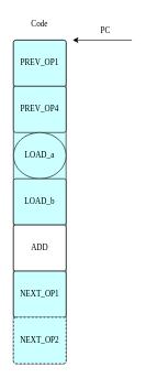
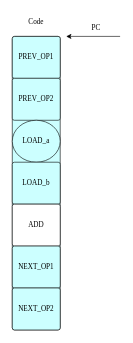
  <mxCell id="0" />
  <mxCell id="1" parent="0" />
  <mxCell id="2" value="" style="rounded=1;whiteSpace=wrap;html=1;arcSize=5;fontFamily=SF Mono;fillColor=#CCFFFF;" vertex="1" parent="1"><mxGeometry x="20" y="60" width="80" height="490" as="geometry" /></mxCell>
  <mxCell id="3" value="PREV_OP1" style="rounded=1;whiteSpace=wrap;html=1;arcSize=5;fontFamily=SF Mono;fillColor=#CCFFFF;" vertex="1" parent="1"><mxGeometry x="20" y="60" width="80" height="70" as="geometry" /></mxCell>
  <mxCell id="4" value="Code" style="text;html=1;strokeColor=none;fillColor=none;align=center;verticalAlign=middle;whiteSpace=wrap;rounded=0;fontFamily=SF Mono;" vertex="1" parent="1"><mxGeometry x="30" y="20" width="60" height="30" as="geometry" /></mxCell>
  <mxCell id="5" value="PC" style="text;html=1;strokeColor=none;fillColor=none;align=center;verticalAlign=middle;whiteSpace=wrap;rounded=0;fontFamily=SF Mono;" vertex="1" parent="1"><mxGeometry x="130" y="30" width="60" height="30" as="geometry" /></mxCell>
- <mxCell id="6" value="PREV_OP4" style="rounded=1;whiteSpace=wrap;html=1;arcSize=5;fontFamily=SF Mono;fillColor=#CCFFFF;" vertex="1" parent="1"><mxGeometry x="20" y="130" width="80" height="70" as="geometry" /></mxCell>
+ <mxCell id="6" value="PREV_OP2" style="rounded=1;whiteSpace=wrap;html=1;arcSize=5;fontFamily=SF Mono;fillColor=#CCFFFF;" vertex="1" parent="1"><mxGeometry x="20" y="130" width="80" height="70" as="geometry" /></mxCell>
  <mxCell id="7" value="LOAD_a" style="ellipse;whiteSpace=wrap;html=1;arcSize=5;fontFamily=SF Mono;fillColor=#CCFFFF;" vertex="1" parent="1"><mxGeometry x="20" y="200" width="80" height="70" as="geometry" /></mxCell>
  <mxCell id="8" value="LOAD_b" style="rounded=1;whiteSpace=wrap;html=1;arcSize=5;fontFamily=SF Mono;fillColor=#CCFFFF;" vertex="1" parent="1"><mxGeometry x="20" y="270" width="80" height="70" as="geometry" /></mxCell>
  <mxCell id="9" value="ADD" style="rounded=1;whiteSpace=wrap;html=1;arcSize=5;fontFamily=SF Mono;fillColor=#ffffff;" vertex="1" parent="1"><mxGeometry x="20" y="340" width="80" height="70" as="geometry" /></mxCell>
  <mxCell id="10" value="NEXT_OP1" style="rounded=1;whiteSpace=wrap;html=1;arcSize=5;fontFamily=SF Mono;fillColor=#CCFFFF;" vertex="1" parent="1"><mxGeometry x="20" y="410" width="80" height="70" as="geometry" /></mxCell>
- <mxCell id="11" value="NEXT_OP2" style="rounded=1;whiteSpace=wrap;html=1;arcSize=5;fontFamily=SF Mono;fillColor=#CCFFFF;dashed=1;" vertex="1" parent="1"><mxGeometry x="20" y="480" width="80" height="70" as="geometry" /></mxCell>
+ <mxCell id="11" value="NEXT_OP2" style="rounded=1;whiteSpace=wrap;html=1;arcSize=5;fontFamily=SF Mono;fillColor=#CCFFFF;" vertex="1" parent="1"><mxGeometry x="20" y="480" width="80" height="70" as="geometry" /></mxCell>
  <mxCell id="12" value="" style="endArrow=classic;html=1;rounded=0;" edge="1" parent="1"><mxGeometry width="50" height="50" relative="1" as="geometry"><mxPoint x="200" y="60" as="sourcePoint" /><mxPoint x="110" y="60" as="targetPoint" /></mxGeometry></mxCell>
